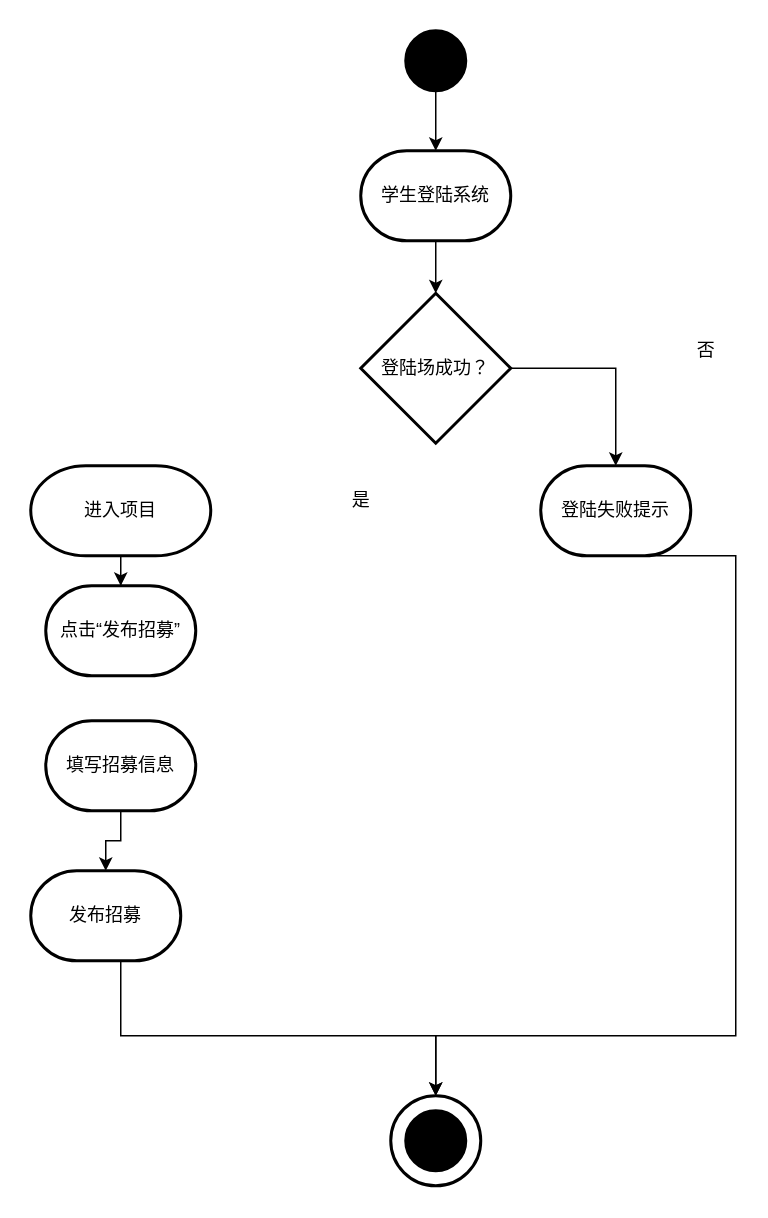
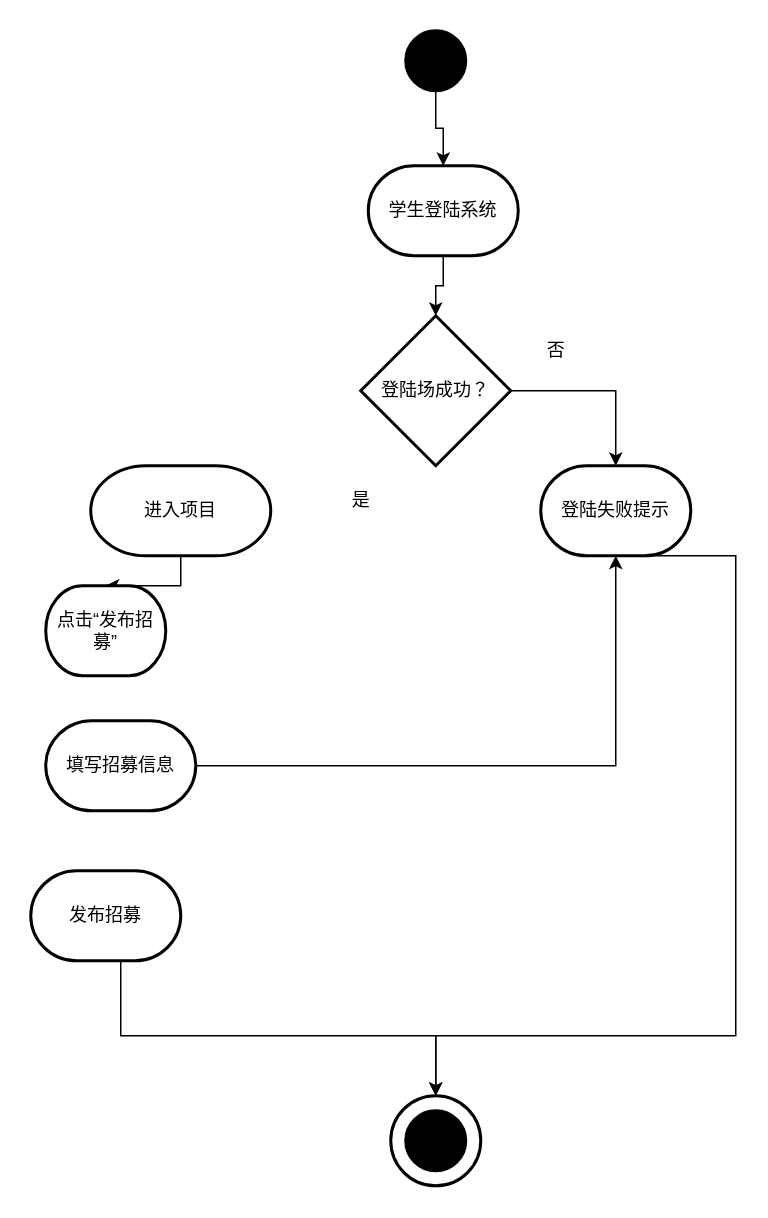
  <mxCell id="0" />
  <mxCell id="1" parent="0" />
  <mxCell id="2" value="" style="edgeStyle=orthogonalEdgeStyle;rounded=0;orthogonalLoop=1;jettySize=auto;html=1;" parent="1" source="3" target="5" edge="1"><mxGeometry relative="1" as="geometry" /></mxCell>
  <mxCell id="3" value="" style="strokeWidth=2;html=1;shape=mxgraph.flowchart.start_2;whiteSpace=wrap;fillColor=#000000;" parent="1" vertex="1"><mxGeometry x="270" y="20" width="40" height="40" as="geometry" /></mxCell>
  <mxCell id="4" value="" style="edgeStyle=orthogonalEdgeStyle;rounded=0;orthogonalLoop=1;jettySize=auto;html=1;" parent="1" source="5" target="6" edge="1"><mxGeometry relative="1" as="geometry" /></mxCell>
- <mxCell id="5" value="学生登陆系统" style="strokeWidth=2;html=1;shape=mxgraph.flowchart.terminator;whiteSpace=wrap;" parent="1" vertex="1"><mxGeometry x="240" y="100" width="100" height="60" as="geometry" /></mxCell>
- <mxCell id="6" value="登陆场成功？" style="strokeWidth=2;html=1;shape=mxgraph.flowchart.decision;whiteSpace=wrap;" parent="1" vertex="1"><mxGeometry x="240" y="195" width="100" height="100" as="geometry" /></mxCell>
+ <mxCell id="5" value="学生登陆系统" style="strokeWidth=2;html=1;shape=mxgraph.flowchart.terminator;whiteSpace=wrap;" parent="1" vertex="1"><mxGeometry x="245" y="110" width="100" height="60" as="geometry" /></mxCell>
+ <mxCell id="6" value="登陆场成功？" style="strokeWidth=2;html=1;shape=mxgraph.flowchart.decision;whiteSpace=wrap;" parent="1" vertex="1"><mxGeometry x="240" y="210" width="100" height="100" as="geometry" /></mxCell>
  <mxCell id="7" value="登陆失败提示" style="strokeWidth=2;html=1;shape=mxgraph.flowchart.terminator;whiteSpace=wrap;" parent="1" vertex="1"><mxGeometry x="360" y="310" width="100" height="60" as="geometry" /></mxCell>
  <mxCell id="8" style="edgeStyle=orthogonalEdgeStyle;rounded=0;orthogonalLoop=1;jettySize=auto;html=1;exitX=1;exitY=0.5;exitDx=0;exitDy=0;exitPerimeter=0;entryX=0.5;entryY=0;entryDx=0;entryDy=0;entryPerimeter=0;" parent="1" source="6" target="7" edge="1"><mxGeometry relative="1" as="geometry" /></mxCell>
- <mxCell id="9" value="否" style="text;html=1;align=center;verticalAlign=middle;resizable=0;points=[];autosize=1;strokeColor=none;fillColor=none;" parent="1" vertex="1"><mxGeometry x="450" y="218" width="40" height="30" as="geometry" /></mxCell>
+ <mxCell id="9" value="否" style="text;html=1;align=center;verticalAlign=middle;resizable=0;points=[];autosize=1;strokeColor=none;fillColor=none;" parent="1" vertex="1"><mxGeometry x="350" y="218" width="40" height="30" as="geometry" /></mxCell>
  <mxCell id="10" value="" style="edgeStyle=orthogonalEdgeStyle;rounded=0;orthogonalLoop=1;jettySize=auto;html=1;" parent="1" source="11" target="12" edge="1"><mxGeometry relative="1" as="geometry" /></mxCell>
- <mxCell id="11" value="进入项目" style="strokeWidth=2;html=1;shape=mxgraph.flowchart.terminator;whiteSpace=wrap;" parent="1" vertex="1"><mxGeometry x="20" y="310" width="120" height="60" as="geometry" /></mxCell>
- <mxCell id="12" value="点击“发布招募”" style="strokeWidth=2;html=1;shape=mxgraph.flowchart.terminator;whiteSpace=wrap;" parent="1" vertex="1"><mxGeometry x="30" y="390" width="100" height="60" as="geometry" /></mxCell>
- <mxCell id="13" value="" style="edgeStyle=orthogonalEdgeStyle;rounded=0;orthogonalLoop=1;jettySize=auto;html=1;" parent="1" source="14" target="15" edge="1"><mxGeometry relative="1" as="geometry" /></mxCell>
+ <mxCell id="11" value="进入项目" style="strokeWidth=2;html=1;shape=mxgraph.flowchart.terminator;whiteSpace=wrap;" parent="1" vertex="1"><mxGeometry x="60" y="310" width="120" height="60" as="geometry" /></mxCell>
+ <mxCell id="12" value="点击“发布招募”" style="strokeWidth=2;html=1;shape=mxgraph.flowchart.terminator;whiteSpace=wrap;" parent="1" vertex="1"><mxGeometry x="30" y="390" width="80" height="60" as="geometry" /></mxCell>
+ <mxCell id="13" value="" style="edgeStyle=orthogonalEdgeStyle;rounded=0;orthogonalLoop=1;jettySize=auto;html=1;" parent="1" source="14" target="7" edge="1"><mxGeometry relative="1" as="geometry" /></mxCell>
  <mxCell id="14" value="填写招募信息" style="strokeWidth=2;html=1;shape=mxgraph.flowchart.terminator;whiteSpace=wrap;" parent="1" vertex="1"><mxGeometry x="30" y="480" width="100" height="60" as="geometry" /></mxCell>
  <mxCell id="15" value="发布招募" style="strokeWidth=2;html=1;shape=mxgraph.flowchart.terminator;whiteSpace=wrap;" parent="1" vertex="1"><mxGeometry x="20" y="580" width="100" height="60" as="geometry" /></mxCell>
  <mxCell id="16" value="" style="strokeWidth=2;html=1;shape=mxgraph.flowchart.start_2;whiteSpace=wrap;" parent="1" vertex="1"><mxGeometry x="260" y="730" width="60" height="60" as="geometry" /></mxCell>
  <mxCell id="17" value="" style="strokeWidth=2;html=1;shape=mxgraph.flowchart.start_2;whiteSpace=wrap;fillColor=#000000;" parent="1" vertex="1"><mxGeometry x="270" y="740" width="40" height="40" as="geometry" /></mxCell>
  <mxCell id="18" style="edgeStyle=orthogonalEdgeStyle;rounded=0;orthogonalLoop=1;jettySize=auto;html=1;exitX=0.5;exitY=1;exitDx=0;exitDy=0;exitPerimeter=0;entryX=0.5;entryY=0;entryDx=0;entryDy=0;entryPerimeter=0;" edge="1" parent="1" source="15" target="16"><mxGeometry relative="1" as="geometry"><Array as="points"><mxPoint x="80" y="690" /><mxPoint x="290" y="690" /></Array></mxGeometry></mxCell>
  <mxCell id="19" style="edgeStyle=orthogonalEdgeStyle;rounded=0;orthogonalLoop=1;jettySize=auto;html=1;exitX=0.5;exitY=1;exitDx=0;exitDy=0;exitPerimeter=0;entryX=0.5;entryY=0;entryDx=0;entryDy=0;entryPerimeter=0;" edge="1" parent="1" source="7" target="16"><mxGeometry relative="1" as="geometry"><Array as="points"><mxPoint x="490" y="690" /><mxPoint x="290" y="690" /></Array></mxGeometry></mxCell>
  <mxCell id="20" value="是" style="text;html=1;align=center;verticalAlign=middle;resizable=0;points=[];autosize=1;strokeColor=none;fillColor=none;" vertex="1" parent="1"><mxGeometry x="220" y="318" width="40" height="30" as="geometry" /></mxCell>
